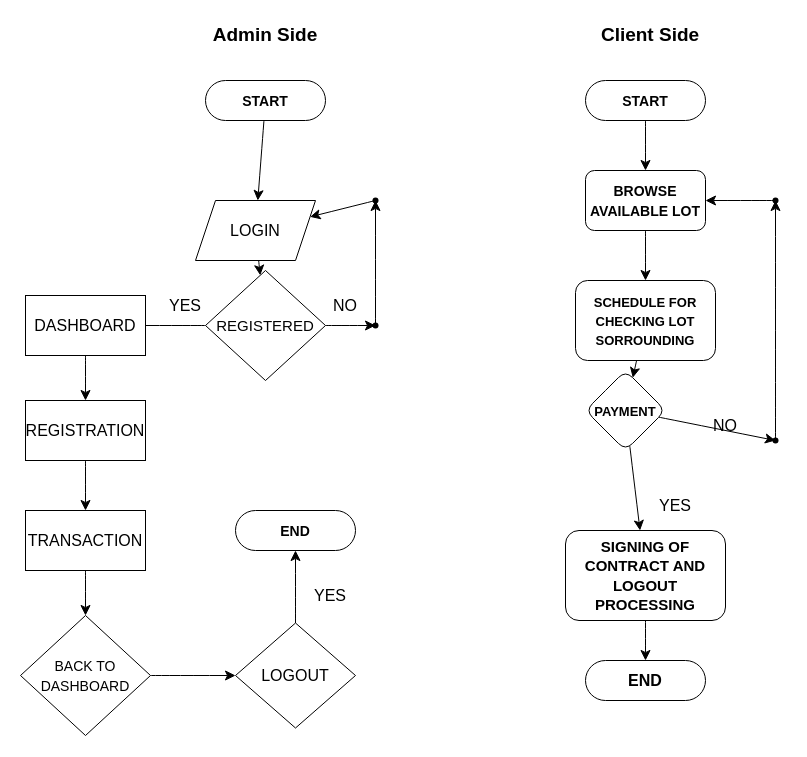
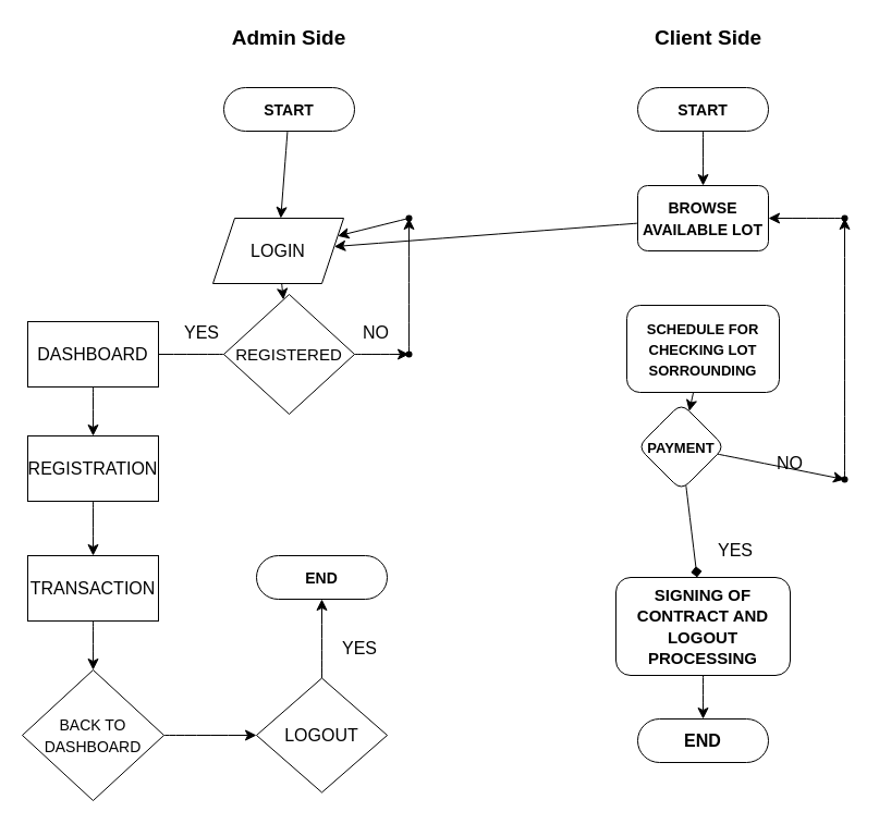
  <mxCell id="0" />
  <mxCell id="1" parent="0" />
  <mxCell id="2" value="&lt;font style=&quot;font-size: 14px;&quot;&gt;&lt;b style=&quot;&quot;&gt;START&lt;/b&gt;&lt;/font&gt;" style="html=1;dashed=0;whiteSpace=wrap;shape=mxgraph.dfd.start;fontSize=16;" parent="1" vertex="1"><mxGeometry x="585" y="80" width="120" height="40" as="geometry" /></mxCell>
  <mxCell id="3" value="" style="endArrow=classic;html=1;rounded=0;fontSize=12;startSize=8;endSize=8;curved=1;entryX=0.5;entryY=0;entryDx=0;entryDy=0;exitX=0.5;exitY=0.5;exitDx=0;exitDy=20;exitPerimeter=0;" parent="1" source="2" edge="1"><mxGeometry width="50" height="50" relative="1" as="geometry"><mxPoint x="675" y="140" as="sourcePoint" /><mxPoint x="645" y="170" as="targetPoint" /></mxGeometry></mxCell>
- <mxCell id="4" value="" style="edgeStyle=none;curved=1;rounded=0;orthogonalLoop=1;jettySize=auto;html=1;fontSize=12;startSize=8;endSize=8;" parent="1" source="5" target="7" edge="1"><mxGeometry relative="1" as="geometry" /></mxCell>
+ <mxCell id="4" value="" style="edgeStyle=none;curved=1;rounded=0;orthogonalLoop=1;jettySize=auto;html=1;fontSize=12;startSize=8;endSize=8;" parent="1" source="5" target="25" edge="1"><mxGeometry relative="1" as="geometry" /></mxCell>
  <mxCell id="5" value="&lt;span style=&quot;font-size: 14px;&quot;&gt;&lt;b&gt;BROWSE AVAILABLE LOT&lt;/b&gt;&lt;/span&gt;" style="rounded=1;whiteSpace=wrap;html=1;fontSize=16;" parent="1" vertex="1"><mxGeometry x="585" y="170" width="120" height="60" as="geometry" /></mxCell>
  <mxCell id="6" value="" style="edgeStyle=none;curved=1;rounded=0;orthogonalLoop=1;jettySize=auto;html=1;fontSize=12;startSize=8;endSize=8;" parent="1" source="7" target="10" edge="1"><mxGeometry relative="1" as="geometry" /></mxCell>
  <mxCell id="7" value="&lt;span style=&quot;font-size: 13px;&quot;&gt;&lt;b&gt;SCHEDULE FOR CHECKING LOT SORROUNDING&lt;/b&gt;&lt;/span&gt;" style="whiteSpace=wrap;html=1;fontSize=16;rounded=1;" parent="1" vertex="1"><mxGeometry x="575" y="280" width="140" height="80" as="geometry" /></mxCell>
  <mxCell id="8" value="" style="edgeStyle=none;curved=1;rounded=0;orthogonalLoop=1;jettySize=auto;html=1;fontSize=12;startSize=8;endSize=8;" parent="1" source="10" target="12" edge="1"><mxGeometry relative="1" as="geometry" /></mxCell>
- <mxCell id="9" value="" style="edgeStyle=none;curved=1;rounded=0;orthogonalLoop=1;jettySize=auto;html=1;fontSize=12;startSize=8;endSize=8;" parent="1" source="10" target="15" edge="1"><mxGeometry relative="1" as="geometry" /></mxCell>
+ <mxCell id="9" value="" style="edgeStyle=none;curved=1;rounded=0;orthogonalLoop=1;jettySize=auto;html=1;fontSize=12;startSize=8;endSize=8;endArrow=diamond;" parent="1" source="10" target="15" edge="1"><mxGeometry relative="1" as="geometry" /></mxCell>
  <mxCell id="10" value="&lt;b&gt;&lt;font style=&quot;font-size: 13px;&quot;&gt;PAYMENT&lt;/font&gt;&lt;/b&gt;" style="rhombus;whiteSpace=wrap;html=1;fontSize=16;rounded=1;" parent="1" vertex="1"><mxGeometry x="585" y="370" width="80" height="80" as="geometry" /></mxCell>
  <mxCell id="11" value="" style="edgeStyle=none;curved=1;rounded=0;orthogonalLoop=1;jettySize=auto;html=1;fontSize=12;startSize=8;endSize=8;" parent="1" source="12" target="14" edge="1"><mxGeometry relative="1" as="geometry" /></mxCell>
  <mxCell id="12" value="" style="shape=waypoint;sketch=0;size=6;pointerEvents=1;points=[];fillColor=default;resizable=0;rotatable=0;perimeter=centerPerimeter;snapToPoint=1;fontSize=16;rounded=1;" parent="1" vertex="1"><mxGeometry x="765" y="430" width="20" height="20" as="geometry" /></mxCell>
  <mxCell id="13" value="" style="edgeStyle=none;curved=1;rounded=0;orthogonalLoop=1;jettySize=auto;html=1;fontSize=12;startSize=8;endSize=8;" parent="1" source="14" target="5" edge="1"><mxGeometry relative="1" as="geometry" /></mxCell>
  <mxCell id="14" value="" style="shape=waypoint;sketch=0;size=6;pointerEvents=1;points=[];fillColor=default;resizable=0;rotatable=0;perimeter=centerPerimeter;snapToPoint=1;fontSize=16;rounded=1;" parent="1" vertex="1"><mxGeometry x="765" y="190" width="20" height="20" as="geometry" /></mxCell>
  <mxCell id="15" value="&lt;b&gt;&lt;font style=&quot;font-size: 15px;&quot;&gt;SIGNING OF CONTRACT AND LOGOUT PROCESSING&lt;/font&gt;&lt;/b&gt;" style="rounded=1;whiteSpace=wrap;html=1;fontSize=16;" parent="1" vertex="1"><mxGeometry x="565" y="530" width="160" height="90" as="geometry" /></mxCell>
  <mxCell id="16" value="NO" style="text;strokeColor=none;fillColor=none;html=1;align=center;verticalAlign=middle;whiteSpace=wrap;rounded=0;fontSize=16;" parent="1" vertex="1"><mxGeometry x="695" y="410" width="60" height="30" as="geometry" /></mxCell>
  <mxCell id="17" value="YES" style="text;strokeColor=none;fillColor=none;html=1;align=center;verticalAlign=middle;whiteSpace=wrap;rounded=0;fontSize=16;" parent="1" vertex="1"><mxGeometry x="645" y="490" width="60" height="30" as="geometry" /></mxCell>
  <mxCell id="18" value="&lt;font style=&quot;font-size: 19px;&quot;&gt;&lt;b&gt;Client Side&lt;/b&gt;&lt;/font&gt;" style="text;html=1;align=center;verticalAlign=middle;whiteSpace=wrap;rounded=0;fontSize=16;" vertex="1" parent="1"><mxGeometry x="555" y="20" width="190" height="30" as="geometry" /></mxCell>
  <mxCell id="19" value="" style="edgeStyle=none;curved=1;rounded=0;orthogonalLoop=1;jettySize=auto;html=1;fontSize=12;startSize=8;endSize=8;" edge="1" parent="1" source="20" target="25"><mxGeometry relative="1" as="geometry" /></mxCell>
  <mxCell id="20" value="&lt;font style=&quot;font-size: 14px;&quot;&gt;&lt;b style=&quot;&quot;&gt;START&lt;/b&gt;&lt;/font&gt;" style="html=1;dashed=0;whiteSpace=wrap;shape=mxgraph.dfd.start;fontSize=16;" vertex="1" parent="1"><mxGeometry x="205" y="80" width="120" height="40" as="geometry" /></mxCell>
  <mxCell id="21" value="&lt;font style=&quot;font-size: 19px;&quot;&gt;&lt;b&gt;Admin&amp;nbsp;Side&lt;/b&gt;&lt;/font&gt;" style="text;html=1;align=center;verticalAlign=middle;whiteSpace=wrap;rounded=0;fontSize=16;" vertex="1" parent="1"><mxGeometry x="170" y="20" width="190" height="30" as="geometry" /></mxCell>
  <mxCell id="22" value="&lt;b&gt;END&lt;/b&gt;" style="html=1;dashed=0;whiteSpace=wrap;shape=mxgraph.dfd.start;fontSize=16;" vertex="1" parent="1"><mxGeometry x="585" y="660" width="120" height="40" as="geometry" /></mxCell>
  <mxCell id="23" style="edgeStyle=none;curved=1;rounded=0;orthogonalLoop=1;jettySize=auto;html=1;entryX=0.5;entryY=0.5;entryDx=0;entryDy=-20;entryPerimeter=0;fontSize=12;startSize=8;endSize=8;" edge="1" parent="1" source="15" target="22"><mxGeometry relative="1" as="geometry" /></mxCell>
  <mxCell id="24" value="" style="edgeStyle=none;curved=1;rounded=0;orthogonalLoop=1;jettySize=auto;html=1;fontSize=12;startSize=8;endSize=8;" edge="1" parent="1" source="25" target="28"><mxGeometry relative="1" as="geometry" /></mxCell>
  <mxCell id="25" value="LOGIN" style="shape=parallelogram;perimeter=parallelogramPerimeter;whiteSpace=wrap;html=1;fixedSize=1;fontSize=16;dashed=0;" vertex="1" parent="1"><mxGeometry x="195" y="200" width="120" height="60" as="geometry" /></mxCell>
  <mxCell id="26" value="" style="edgeStyle=none;curved=1;rounded=0;orthogonalLoop=1;jettySize=auto;html=1;fontSize=12;startSize=8;endSize=8;endArrow=none;" edge="1" parent="1" source="28" target="30"><mxGeometry relative="1" as="geometry" /></mxCell>
  <mxCell id="27" value="" style="edgeStyle=none;curved=1;rounded=0;orthogonalLoop=1;jettySize=auto;html=1;fontSize=12;startSize=8;endSize=8;" edge="1" parent="1" source="28" target="42"><mxGeometry relative="1" as="geometry" /></mxCell>
  <mxCell id="28" value="&lt;font style=&quot;font-size: 15px;&quot;&gt;REGISTERED&lt;/font&gt;" style="rhombus;whiteSpace=wrap;html=1;fontSize=16;dashed=0;" vertex="1" parent="1"><mxGeometry x="205" y="270" width="120" height="110" as="geometry" /></mxCell>
  <mxCell id="29" value="" style="edgeStyle=none;curved=1;rounded=0;orthogonalLoop=1;jettySize=auto;html=1;fontSize=12;startSize=8;endSize=8;" edge="1" parent="1" source="30" target="32"><mxGeometry relative="1" as="geometry" /></mxCell>
  <mxCell id="30" value="DASHBOARD" style="whiteSpace=wrap;html=1;fontSize=16;dashed=0;" vertex="1" parent="1"><mxGeometry x="25" y="295" width="120" height="60" as="geometry" /></mxCell>
  <mxCell id="31" value="" style="edgeStyle=none;curved=1;rounded=0;orthogonalLoop=1;jettySize=auto;html=1;fontSize=12;startSize=8;endSize=8;" edge="1" parent="1" source="32" target="37"><mxGeometry relative="1" as="geometry" /></mxCell>
  <mxCell id="32" value="REGISTRATION" style="whiteSpace=wrap;html=1;fontSize=16;dashed=0;" vertex="1" parent="1"><mxGeometry x="25" y="400" width="120" height="60" as="geometry" /></mxCell>
  <mxCell id="33" value="" style="edgeStyle=none;curved=1;rounded=0;orthogonalLoop=1;jettySize=auto;html=1;fontSize=12;startSize=8;endSize=8;" edge="1" parent="1" source="34" target="38"><mxGeometry relative="1" as="geometry" /></mxCell>
  <mxCell id="34" value="LOGOUT" style="rhombus;whiteSpace=wrap;html=1;fontSize=16;dashed=0;" vertex="1" parent="1"><mxGeometry x="235" y="622.5" width="120" height="105" as="geometry" /></mxCell>
  <mxCell id="35" value="YES" style="text;strokeColor=none;fillColor=none;html=1;align=center;verticalAlign=middle;whiteSpace=wrap;rounded=0;fontSize=16;" vertex="1" parent="1"><mxGeometry x="155" y="290" width="60" height="30" as="geometry" /></mxCell>
  <mxCell id="36" value="" style="edgeStyle=none;curved=1;rounded=0;orthogonalLoop=1;jettySize=auto;html=1;fontSize=12;startSize=8;endSize=8;" edge="1" parent="1" source="37" target="40"><mxGeometry relative="1" as="geometry" /></mxCell>
  <mxCell id="37" value="TRANSACTION" style="whiteSpace=wrap;html=1;fontSize=16;dashed=0;" vertex="1" parent="1"><mxGeometry x="25" y="510" width="120" height="60" as="geometry" /></mxCell>
  <mxCell id="38" value="&lt;font style=&quot;font-size: 14px;&quot;&gt;&lt;b style=&quot;&quot;&gt;END&lt;/b&gt;&lt;/font&gt;" style="html=1;dashed=0;whiteSpace=wrap;shape=mxgraph.dfd.start;fontSize=16;" vertex="1" parent="1"><mxGeometry x="235" y="510" width="120" height="40" as="geometry" /></mxCell>
  <mxCell id="39" value="" style="edgeStyle=none;curved=1;rounded=0;orthogonalLoop=1;jettySize=auto;html=1;fontSize=12;startSize=8;endSize=8;" edge="1" parent="1" source="40" target="34"><mxGeometry relative="1" as="geometry" /></mxCell>
  <mxCell id="40" value="&lt;font style=&quot;font-size: 14px;&quot;&gt;BACK TO DASHBOARD&lt;/font&gt;" style="rhombus;whiteSpace=wrap;html=1;fontSize=16;dashed=0;" vertex="1" parent="1"><mxGeometry x="20" y="615" width="130" height="120" as="geometry" /></mxCell>
  <mxCell id="41" value="" style="edgeStyle=none;curved=1;rounded=0;orthogonalLoop=1;jettySize=auto;html=1;fontSize=12;startSize=8;endSize=8;" edge="1" parent="1" source="42" target="44"><mxGeometry relative="1" as="geometry" /></mxCell>
  <mxCell id="42" value="" style="shape=waypoint;sketch=0;size=6;pointerEvents=1;points=[];fillColor=default;resizable=0;rotatable=0;perimeter=centerPerimeter;snapToPoint=1;fontSize=16;dashed=0;" vertex="1" parent="1"><mxGeometry x="365" y="315" width="20" height="20" as="geometry" /></mxCell>
  <mxCell id="43" value="" style="edgeStyle=none;curved=1;rounded=0;orthogonalLoop=1;jettySize=auto;html=1;fontSize=12;startSize=8;endSize=8;" edge="1" parent="1" source="44" target="25"><mxGeometry relative="1" as="geometry" /></mxCell>
  <mxCell id="44" value="" style="shape=waypoint;sketch=0;size=6;pointerEvents=1;points=[];fillColor=default;resizable=0;rotatable=0;perimeter=centerPerimeter;snapToPoint=1;fontSize=16;dashed=0;" vertex="1" parent="1"><mxGeometry x="365" y="190" width="20" height="20" as="geometry" /></mxCell>
  <mxCell id="45" value="NO" style="text;strokeColor=none;fillColor=none;html=1;align=center;verticalAlign=middle;whiteSpace=wrap;rounded=0;fontSize=16;" vertex="1" parent="1"><mxGeometry x="315" y="290" width="60" height="30" as="geometry" /></mxCell>
  <mxCell id="46" value="YES" style="text;strokeColor=none;fillColor=none;html=1;align=center;verticalAlign=middle;whiteSpace=wrap;rounded=0;fontSize=16;" vertex="1" parent="1"><mxGeometry x="300" y="580" width="60" height="30" as="geometry" /></mxCell>
